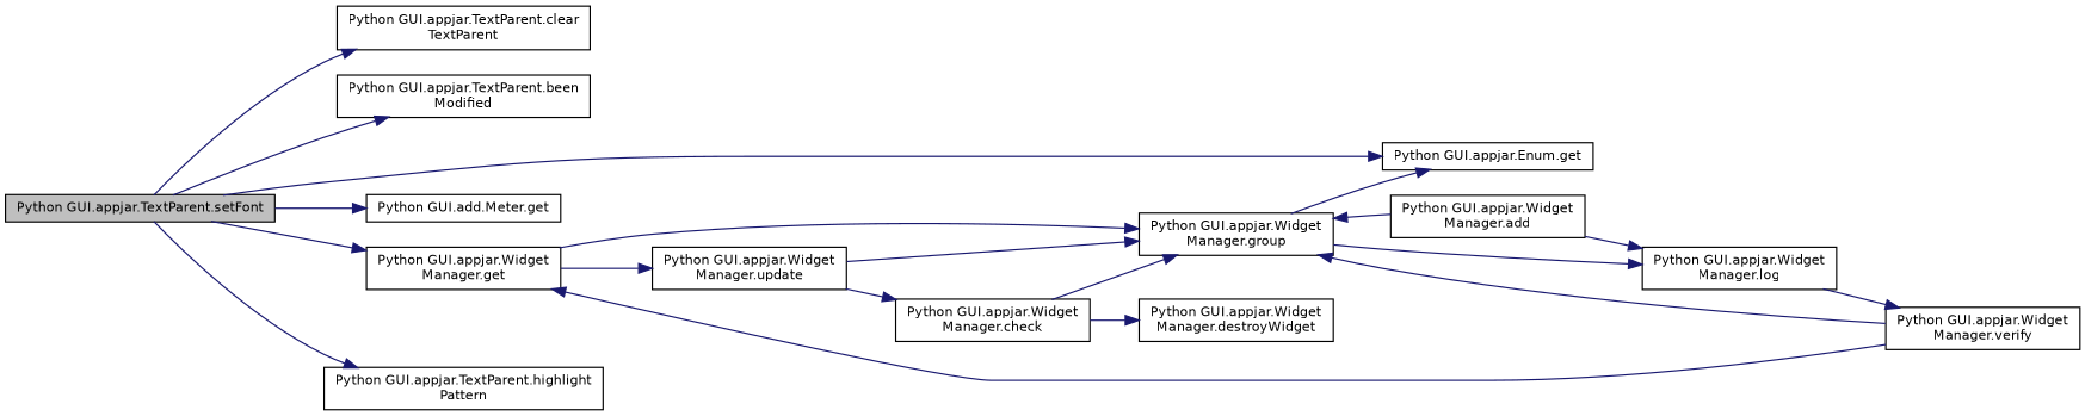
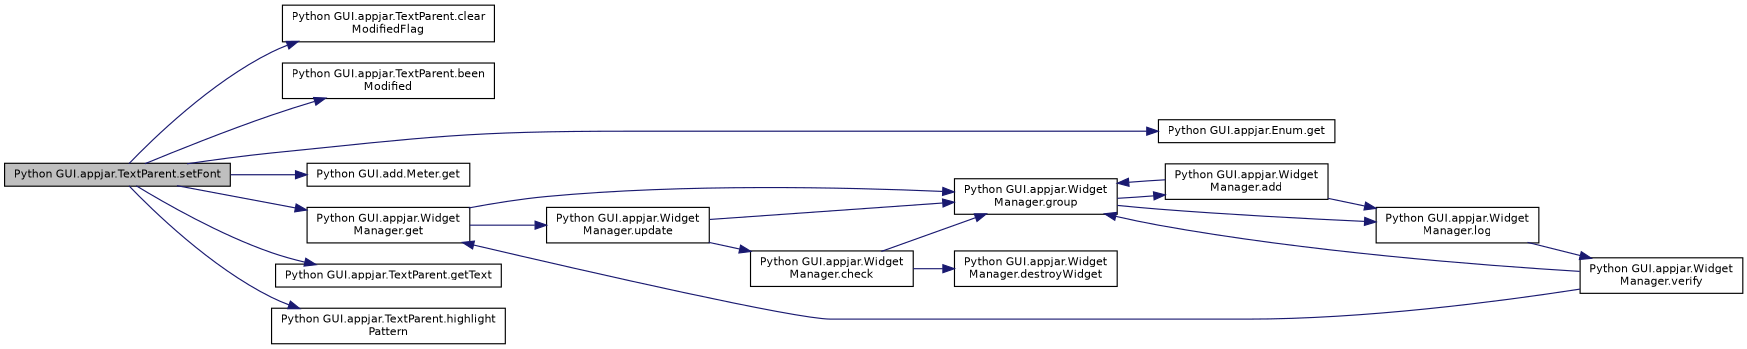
  digraph {
    rankdir=LR
    node [color=black fillcolor=white fontname=Helvetica fontsize=10 shape=record style=filled]
    edge [color=midnightblue fontname=Helvetica fontsize=10 labelfontname=Helvetica labelfontsize=10 style=solid]
    n1 [fillcolor=grey75 fontcolor=black height=0.2 label="Python GUI.appjar.TextParent.setFont" width=0.4]
-   n2 [height=0.2 label="Python GUI.appjar.TextParent.clear\lTextParent" width=0.4]
+   n2 [height=0.2 label="Python GUI.appjar.TextParent.clear\lModifiedFlag" width=0.4]
    n3 [height=0.2 label="Python GUI.appjar.TextParent.been\lModified" width=0.4]
    n4 [height=0.2 label="Python GUI.appjar.Enum.get" width=0.4]
    n5 [height=0.2 label="Python GUI.add.Meter.get" width=0.4]
    n6 [height=0.2 label="Python GUI.appjar.Widget\lManager.get" width=0.4]
+   n7 [height=0.2 label="Python GUI.appjar.TextParent.getText" width=0.4]
    n8 [height=0.2 label="Python GUI.appjar.TextParent.highlight\lPattern" width=0.4]
    n9 [height=0.2 label="Python GUI.appjar.Widget\lManager.group" width=0.4]
    n10 [height=0.2 label="Python GUI.appjar.Widget\lManager.update" width=0.4]
    n11 [height=0.2 label="Python GUI.appjar.Widget\lManager.add" width=0.4]
    n12 [height=0.2 label="Python GUI.appjar.Widget\lManager.log" width=0.4]
    n13 [height=0.2 label="Python GUI.appjar.Widget\lManager.check" width=0.4]
    n14 [height=0.2 label="Python GUI.appjar.Widget\lManager.verify" width=0.4]
    n15 [height=0.2 label="Python GUI.appjar.Widget\lManager.destroyWidget" width=0.4]
    n1 -> n2
    n1 -> n3
    n1 -> n4
    n1 -> n5
    n1 -> n6
+   n1 -> n7
    n1 -> n8
    n6 -> n9
    n6 -> n10
-   n9 -> n4
+   n9 -> n11
    n9 -> n12
    n10 -> n9
    n10 -> n13
    n11 -> n9
    n11 -> n12
    n12 -> n14
    n13 -> n9
    n13 -> n15
    n14 -> n6
    n14 -> n9
  }
